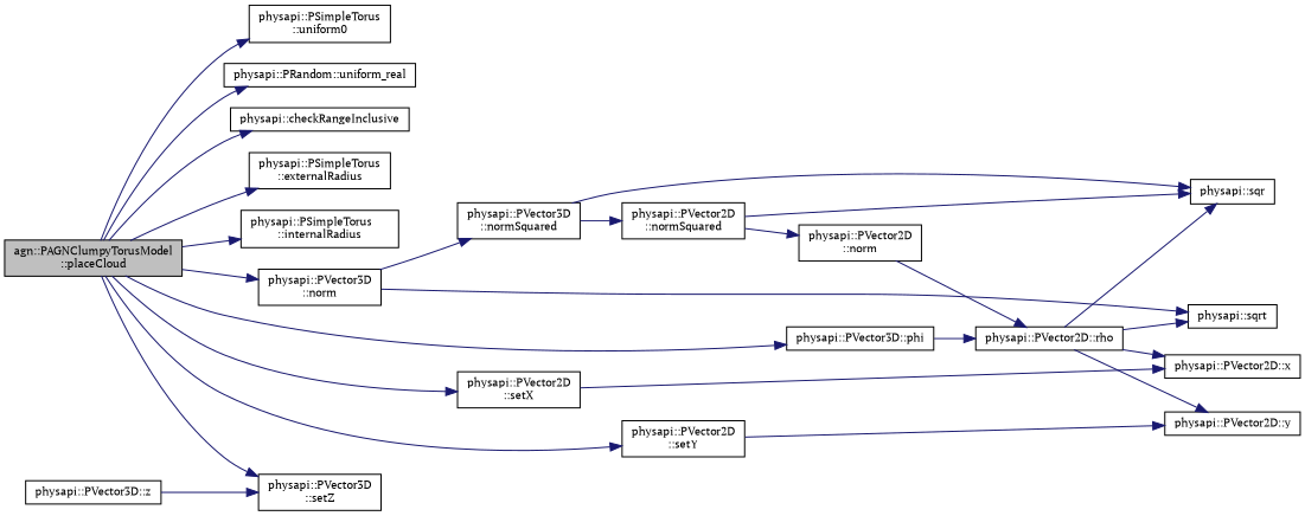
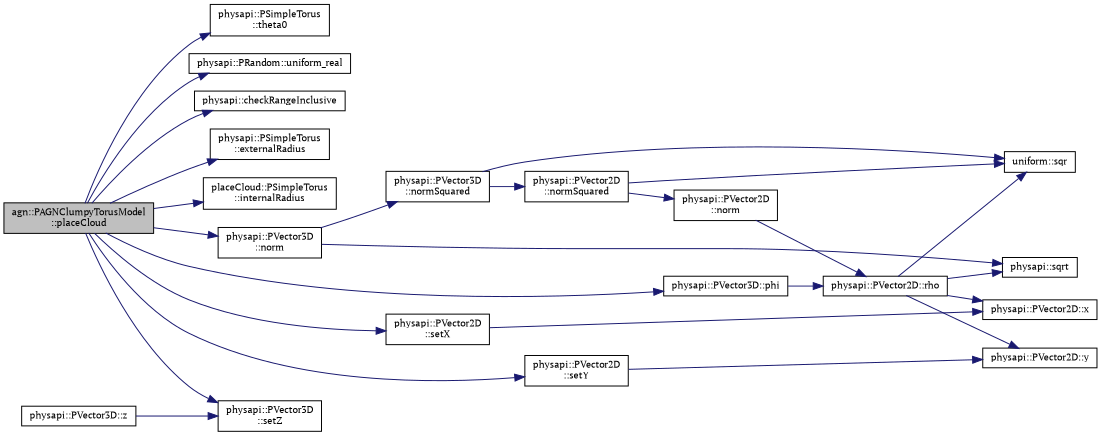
  digraph {
    fontname="PT Serif"
    rankdir=LR
    node [color=black fillcolor=white fontname="PT Serif" fontsize=10 shape=record style=filled]
    edge [color=midnightblue fontname="PT Serif" fontsize=10 labelfontname=Helvetica labelfontsize=10 style=solid]
    n1 [fillcolor=grey75 fontcolor=black height=0.2 label="agn::PAGNClumpyTorusModel\l::placeCloud" width=0.4]
    n2 [height=0.2 label="physapi::checkRangeInclusive" width=0.4]
    n3 [height=0.2 label="physapi::PSimpleTorus\l::externalRadius" width=0.4]
-   n4 [height=0.2 label="physapi::PSimpleTorus\l::internalRadius" width=0.4]
+   n4 [height=0.2 label="placeCloud::PSimpleTorus\l::internalRadius" width=0.4]
    n5 [height=0.2 label="physapi::PVector3D\l::norm" width=0.4]
    n6 [height=0.2 label="physapi::PVector3D::phi" width=0.4]
    n7 [height=0.2 label="physapi::PVector2D\l::setX" width=0.4]
    n8 [height=0.2 label="physapi::PVector2D\l::setY" width=0.4]
    n9 [height=0.2 label="physapi::PVector3D\l::setZ" width=0.4]
-   n10 [height=0.2 label="physapi::PSimpleTorus\l::uniform0" width=0.4]
+   n10 [height=0.2 label="physapi::PSimpleTorus\l::theta0" width=0.4]
    n11 [height=0.2 label="physapi::PRandom::uniform_real" width=0.4]
    n12 [height=0.2 label="physapi::PVector3D\l::normSquared" width=0.4]
    n13 [height=0.2 label="physapi::sqrt" width=0.4]
    n14 [height=0.2 label="physapi::PVector2D::rho" width=0.4]
    n15 [height=0.2 label="physapi::PVector2D::x" width=0.4]
    n16 [height=0.2 label="physapi::PVector2D::y" width=0.4]
    n17 [height=0.2 label="physapi::PVector2D\l::normSquared" width=0.4]
-   n18 [height=0.2 label="physapi::sqr" width=0.4]
+   n18 [height=0.2 label="uniform::sqr" width=0.4]
    n19 [height=0.2 label="physapi::PVector2D\l::norm" width=0.4]
    n20 [height=0.2 label="physapi::PVector3D::z" width=0.4]
    n1 -> n2
    n1 -> n3
    n1 -> n4
    n1 -> n5
    n1 -> n6
    n1 -> n7
    n1 -> n8
    n1 -> n9
    n1 -> n10
    n1 -> n11
    n5 -> n12
    n5 -> n13
    n6 -> n14
    n7 -> n15
    n8 -> n16
    n12 -> n17
    n12 -> n18
    n14 -> n13
    n14 -> n15
    n14 -> n16
    n14 -> n18
    n17 -> n18
    n17 -> n19
    n19 -> n14
    n20 -> n9
  }
